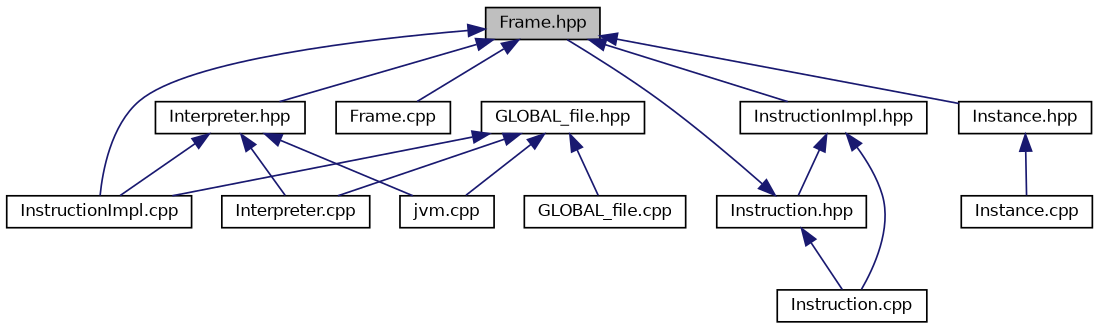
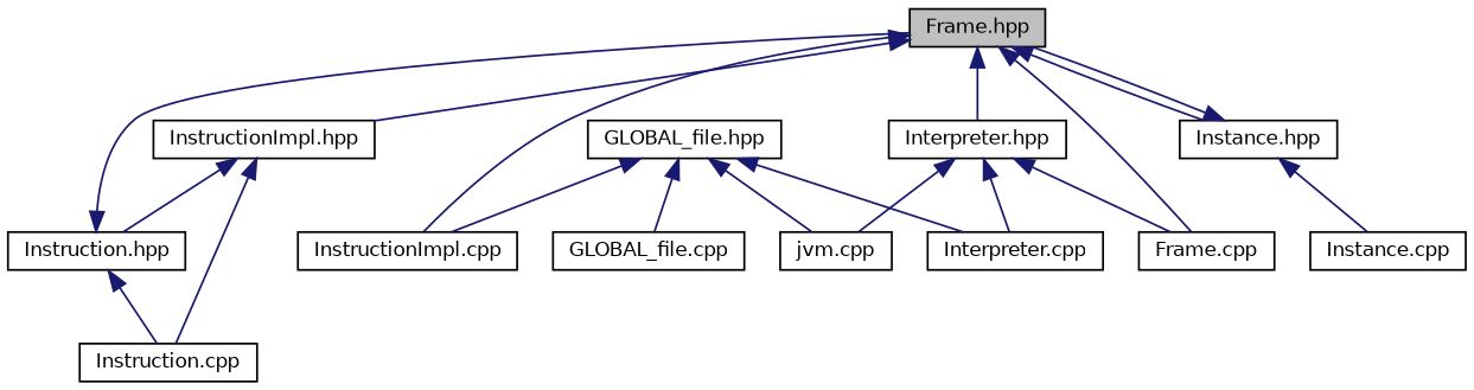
  digraph {
    node [color=black fillcolor=white fontname=Helvetica fontsize=10 shape=record style=filled]
    edge [color=midnightblue dir=back fontname=Helvetica fontsize=10 labelfontname=Helvetica labelfontsize=10 style=solid]
    n1 [fillcolor=grey75 fontcolor=black height=0.2 label="Frame.hpp" width=0.4]
    n2 [height=0.2 label="InstructionImpl.hpp" width=0.4]
    n3 [height=0.2 label="Instance.hpp" width=0.4]
    n4 [height=0.2 label="InstructionImpl.cpp" width=0.4]
    n5 [height=0.2 label="Interpreter.hpp" width=0.4]
    n6 [height=0.2 label="Frame.cpp" width=0.4]
    n7 [height=0.2 label="Instruction.hpp" width=0.4]
    n8 [height=0.2 label="Instruction.cpp" width=0.4]
    n9 [height=0.2 label="Instance.cpp" width=0.4]
    n10 [height=0.2 label="Interpreter.cpp" width=0.4]
    n11 [height=0.2 label="jvm.cpp" width=0.4]
    n12 [height=0.2 label="GLOBAL_file.hpp" width=0.4]
    n13 [height=0.2 label="GLOBAL_file.cpp" width=0.4]
    n1 -> n2
    n1 -> n3
    n1 -> n4
    n1 -> n5
    n1 -> n6
    n2 -> n7
    n2 -> n8
+   n3 -> n1
    n3 -> n9
-   n5 -> n4
+   n5 -> n6
    n5 -> n10
    n5 -> n11
    n7 -> n1
    n7 -> n8
    n12 -> n4
    n12 -> n10
    n12 -> n11
    n12 -> n13
  }
